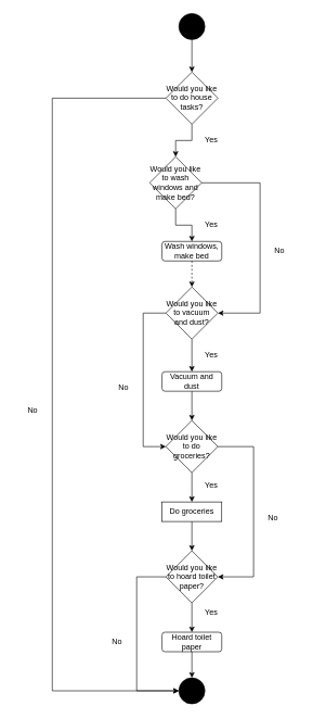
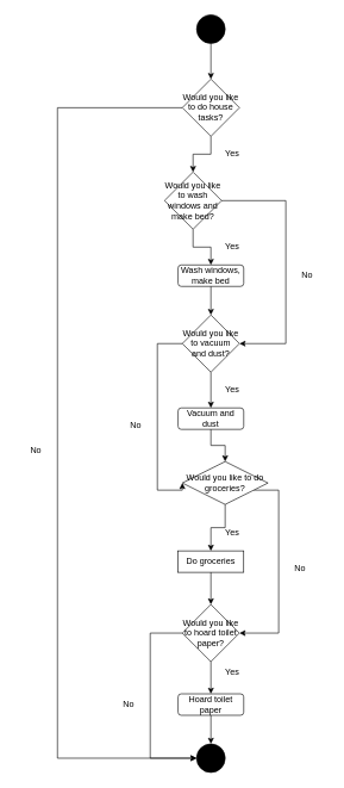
  <mxCell id="0" />
  <mxCell id="1" parent="0" />
  <mxCell id="2" style="edgeStyle=orthogonalEdgeStyle;rounded=0;orthogonalLoop=1;jettySize=auto;html=1;entryX=0.5;entryY=0;entryDx=0;entryDy=0;" edge="1" parent="1" source="4" target="8"><mxGeometry relative="1" as="geometry" /></mxCell>
  <mxCell id="3" style="edgeStyle=orthogonalEdgeStyle;rounded=0;orthogonalLoop=1;jettySize=auto;html=1;entryX=1;entryY=0.5;entryDx=0;entryDy=0;" edge="1" parent="1" source="4" target="13"><mxGeometry relative="1" as="geometry"><Array as="points"><mxPoint x="400" y="280" /><mxPoint x="400" y="480" /></Array></mxGeometry></mxCell>
  <mxCell id="4" value="Would you like to wash windows and make bed?" style="rhombus;whiteSpace=wrap;html=1;" vertex="1" parent="1"><mxGeometry x="230" y="240" width="80" height="80" as="geometry" /></mxCell>
  <mxCell id="5" style="edgeStyle=orthogonalEdgeStyle;rounded=0;orthogonalLoop=1;jettySize=auto;html=1;entryX=0.5;entryY=0;entryDx=0;entryDy=0;" edge="1" parent="1" source="6" target="31"><mxGeometry relative="1" as="geometry" /></mxCell>
  <mxCell id="6" value="" style="ellipse;whiteSpace=wrap;html=1;aspect=fixed;fillColor=#000000;" vertex="1" parent="1"><mxGeometry x="275" y="20" width="40" height="40" as="geometry" /></mxCell>
- <mxCell id="7" style="edgeStyle=orthogonalEdgeStyle;rounded=0;orthogonalLoop=1;jettySize=auto;html=1;dashed=1;" edge="1" parent="1" source="8" target="13"><mxGeometry relative="1" as="geometry" /></mxCell>
+ <mxCell id="7" style="edgeStyle=orthogonalEdgeStyle;rounded=0;orthogonalLoop=1;jettySize=auto;html=1;" edge="1" parent="1" source="8" target="13"><mxGeometry relative="1" as="geometry" /></mxCell>
  <mxCell id="8" value="Wash windows, make bed" style="rounded=1;whiteSpace=wrap;html=1;fillColor=none;" vertex="1" parent="1"><mxGeometry x="249" y="370" width="92" height="30" as="geometry" /></mxCell>
  <mxCell id="9" style="edgeStyle=orthogonalEdgeStyle;rounded=0;orthogonalLoop=1;jettySize=auto;html=1;entryX=0.5;entryY=0;entryDx=0;entryDy=0;" edge="1" parent="1" source="10" target="18"><mxGeometry relative="1" as="geometry" /></mxCell>
  <mxCell id="10" value="Vacuum and dust" style="rounded=1;whiteSpace=wrap;html=1;fillColor=none;" vertex="1" parent="1"><mxGeometry x="249" y="570" width="92" height="30" as="geometry" /></mxCell>
  <mxCell id="11" style="edgeStyle=orthogonalEdgeStyle;rounded=0;orthogonalLoop=1;jettySize=auto;html=1;" edge="1" parent="1" source="13" target="10"><mxGeometry relative="1" as="geometry" /></mxCell>
  <mxCell id="12" style="edgeStyle=orthogonalEdgeStyle;rounded=0;orthogonalLoop=1;jettySize=auto;html=1;entryX=0;entryY=0.5;entryDx=0;entryDy=0;" edge="1" parent="1" source="13" target="18"><mxGeometry relative="1" as="geometry"><Array as="points"><mxPoint x="220" y="480" /><mxPoint x="220" y="685" /></Array></mxGeometry></mxCell>
  <mxCell id="13" value="Would you like to vacuum and dust?" style="rhombus;whiteSpace=wrap;html=1;" vertex="1" parent="1"><mxGeometry x="255" y="440" width="80" height="80" as="geometry" /></mxCell>
  <mxCell id="14" style="edgeStyle=orthogonalEdgeStyle;rounded=0;orthogonalLoop=1;jettySize=auto;html=1;entryX=0.5;entryY=0;entryDx=0;entryDy=0;" edge="1" parent="1" source="15" target="23"><mxGeometry relative="1" as="geometry" /></mxCell>
  <mxCell id="15" value="Do groceries" style="whiteSpace=wrap;html=1;fillColor=none;rounded=0;" vertex="1" parent="1"><mxGeometry x="249" y="770" width="92" height="30" as="geometry" /></mxCell>
  <mxCell id="16" style="edgeStyle=orthogonalEdgeStyle;rounded=0;orthogonalLoop=1;jettySize=auto;html=1;entryX=0.5;entryY=0;entryDx=0;entryDy=0;" edge="1" parent="1" source="18" target="15"><mxGeometry relative="1" as="geometry" /></mxCell>
  <mxCell id="17" style="edgeStyle=orthogonalEdgeStyle;rounded=0;orthogonalLoop=1;jettySize=auto;html=1;entryX=1;entryY=0.5;entryDx=0;entryDy=0;" edge="1" parent="1" source="18" target="23"><mxGeometry relative="1" as="geometry"><Array as="points"><mxPoint x="390" y="685" /><mxPoint x="390" y="885" /></Array></mxGeometry></mxCell>
- <mxCell id="18" value="Would you like to do groceries?" style="rhombus;whiteSpace=wrap;html=1;" vertex="1" parent="1"><mxGeometry x="255" y="645" width="80" height="80" as="geometry" /></mxCell>
+ <mxCell id="18" value="Would you like to do groceries?" style="rhombus;whiteSpace=wrap;html=1;" vertex="1" parent="1"><mxGeometry x="255" y="645" width="120" height="60" as="geometry" /></mxCell>
  <mxCell id="19" style="edgeStyle=orthogonalEdgeStyle;rounded=0;orthogonalLoop=1;jettySize=auto;html=1;entryX=0.5;entryY=0;entryDx=0;entryDy=0;" edge="1" parent="1" source="20" target="24"><mxGeometry relative="1" as="geometry" /></mxCell>
  <mxCell id="20" value="Hoard toilet paper" style="rounded=1;whiteSpace=wrap;html=1;fillColor=none;" vertex="1" parent="1"><mxGeometry x="249" y="970" width="92" height="30" as="geometry" /></mxCell>
  <mxCell id="21" style="edgeStyle=orthogonalEdgeStyle;rounded=0;orthogonalLoop=1;jettySize=auto;html=1;entryX=0.5;entryY=0;entryDx=0;entryDy=0;" edge="1" parent="1" source="23" target="20"><mxGeometry relative="1" as="geometry" /></mxCell>
  <mxCell id="22" style="edgeStyle=orthogonalEdgeStyle;rounded=0;orthogonalLoop=1;jettySize=auto;html=1;entryX=0;entryY=0.5;entryDx=0;entryDy=0;" edge="1" parent="1" source="23" target="24"><mxGeometry relative="1" as="geometry"><Array as="points"><mxPoint x="210" y="885" /><mxPoint x="210" y="1060" /></Array></mxGeometry></mxCell>
  <mxCell id="23" value="Would you like to hoard toilet paper?" style="rhombus;whiteSpace=wrap;html=1;" vertex="1" parent="1"><mxGeometry x="255" y="845" width="80" height="80" as="geometry" /></mxCell>
  <mxCell id="24" value="" style="ellipse;whiteSpace=wrap;html=1;aspect=fixed;fillColor=#000000;" vertex="1" parent="1"><mxGeometry x="275" y="1040" width="40" height="40" as="geometry" /></mxCell>
  <mxCell id="25" value="Yes" style="text;html=1;strokeColor=none;fillColor=none;align=center;verticalAlign=middle;whiteSpace=wrap;rounded=0;" vertex="1" parent="1"><mxGeometry x="295" y="730" width="60" height="30" as="geometry" /></mxCell>
  <mxCell id="26" value="Yes" style="text;html=1;strokeColor=none;fillColor=none;align=center;verticalAlign=middle;whiteSpace=wrap;rounded=0;" vertex="1" parent="1"><mxGeometry x="295" y="530" width="60" height="30" as="geometry" /></mxCell>
  <mxCell id="27" value="Yes" style="text;html=1;strokeColor=none;fillColor=none;align=center;verticalAlign=middle;whiteSpace=wrap;rounded=0;" vertex="1" parent="1"><mxGeometry x="295" y="330" width="60" height="30" as="geometry" /></mxCell>
  <mxCell id="28" value="Yes" style="text;html=1;strokeColor=none;fillColor=none;align=center;verticalAlign=middle;whiteSpace=wrap;rounded=0;" vertex="1" parent="1"><mxGeometry x="295" y="200" width="60" height="30" as="geometry" /></mxCell>
  <mxCell id="29" style="edgeStyle=orthogonalEdgeStyle;rounded=0;orthogonalLoop=1;jettySize=auto;html=1;entryX=0.5;entryY=0;entryDx=0;entryDy=0;" edge="1" parent="1" source="31" target="4"><mxGeometry relative="1" as="geometry" /></mxCell>
  <mxCell id="30" style="edgeStyle=orthogonalEdgeStyle;rounded=0;orthogonalLoop=1;jettySize=auto;html=1;entryX=0;entryY=0.5;entryDx=0;entryDy=0;" edge="1" parent="1" source="31" target="24"><mxGeometry relative="1" as="geometry"><Array as="points"><mxPoint x="80" y="150" /><mxPoint x="80" y="1060" /></Array></mxGeometry></mxCell>
  <mxCell id="31" value="Would you like to do house tasks?" style="rhombus;whiteSpace=wrap;html=1;" vertex="1" parent="1"><mxGeometry x="255" y="110" width="80" height="80" as="geometry" /></mxCell>
  <mxCell id="32" value="Yes" style="text;html=1;strokeColor=none;fillColor=none;align=center;verticalAlign=middle;whiteSpace=wrap;rounded=0;" vertex="1" parent="1"><mxGeometry x="295" y="925" width="60" height="30" as="geometry" /></mxCell>
  <mxCell id="33" value="No" style="text;html=1;strokeColor=none;fillColor=none;align=center;verticalAlign=middle;whiteSpace=wrap;rounded=0;" vertex="1" parent="1"><mxGeometry x="20" y="615" width="60" height="30" as="geometry" /></mxCell>
  <mxCell id="34" value="No" style="text;html=1;strokeColor=none;fillColor=none;align=center;verticalAlign=middle;whiteSpace=wrap;rounded=0;" vertex="1" parent="1"><mxGeometry x="400" y="370" width="60" height="30" as="geometry" /></mxCell>
  <mxCell id="35" value="No" style="text;html=1;strokeColor=none;fillColor=none;align=center;verticalAlign=middle;whiteSpace=wrap;rounded=0;" vertex="1" parent="1"><mxGeometry x="160" y="580" width="60" height="30" as="geometry" /></mxCell>
  <mxCell id="36" value="No" style="text;html=1;strokeColor=none;fillColor=none;align=center;verticalAlign=middle;whiteSpace=wrap;rounded=0;" vertex="1" parent="1"><mxGeometry x="390" y="780" width="60" height="30" as="geometry" /></mxCell>
  <mxCell id="37" value="No" style="text;html=1;strokeColor=none;fillColor=none;align=center;verticalAlign=middle;whiteSpace=wrap;rounded=0;" vertex="1" parent="1"><mxGeometry x="150" y="970" width="60" height="30" as="geometry" /></mxCell>
